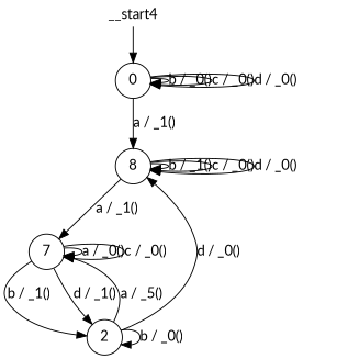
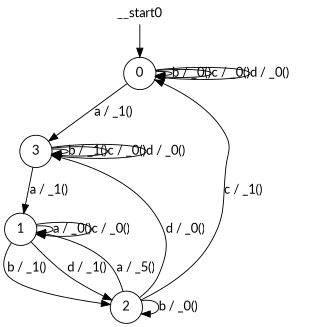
  digraph {
    fontname=Lato
    node [fontname=Lato shape=circle]
    edge [fontname=Lato]
    n1 [label=0]
-   n2 [label=8]
-   n3 [label=7]
+   n2 [label=3]
+   n3 [label=1]
    n4 [label=2]
-   __start0 [height=0 shape=none width=0 label=__start4]
+   __start0 [height=0 shape=none width=0]
    n1 -> n1 [label="b / _0()"]
    n1 -> n1 [label="c / _0()"]
    n1 -> n1 [label="d / _0()"]
    n1 -> n2 [label="a / _1()"]
    n2 -> n2 [label="b / _1()"]
    n2 -> n2 [label="c / _0()"]
    n2 -> n2 [label="d / _0()"]
    n2 -> n3 [label="a / _1()"]
    n3 -> n3 [label="a / _0()"]
    n3 -> n3 [label="c / _0()"]
    n3 -> n4 [label="b / _1()"]
    n3 -> n4 [label="d / _1()"]
+   n4 -> n1 [label="c / _1()"]
    n4 -> n2 [label="d / _0()"]
    n4 -> n3 [label="a / _5()"]
    n4 -> n4 [label="b / _0()"]
    __start0 -> n1
  }
